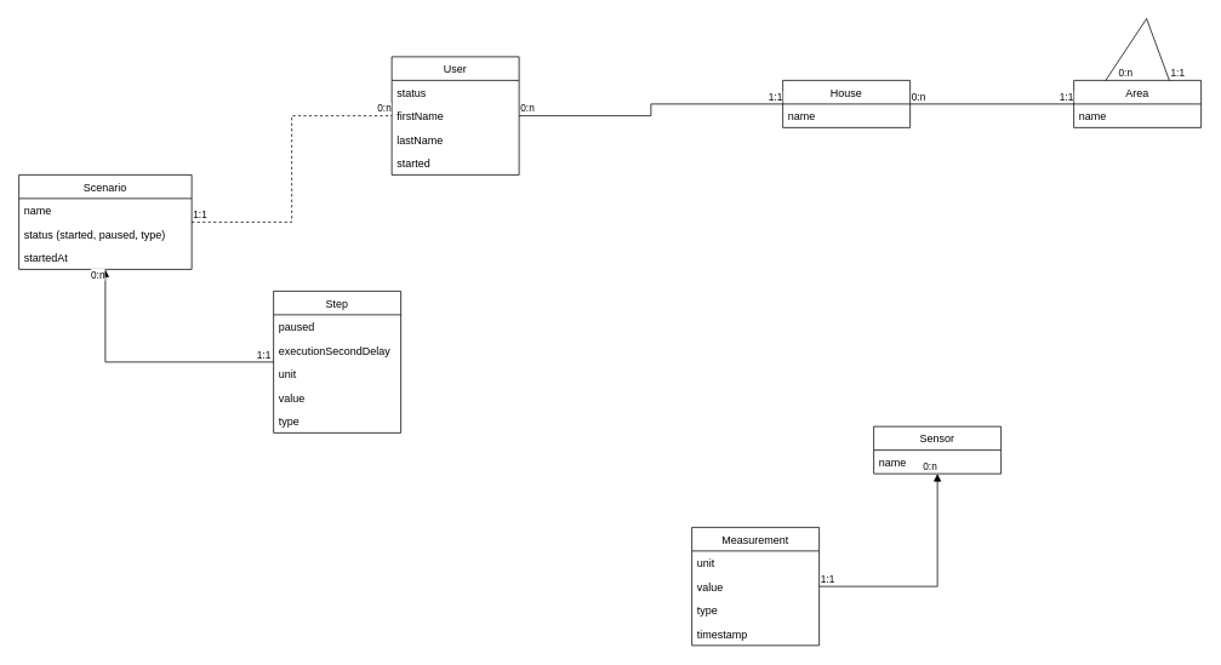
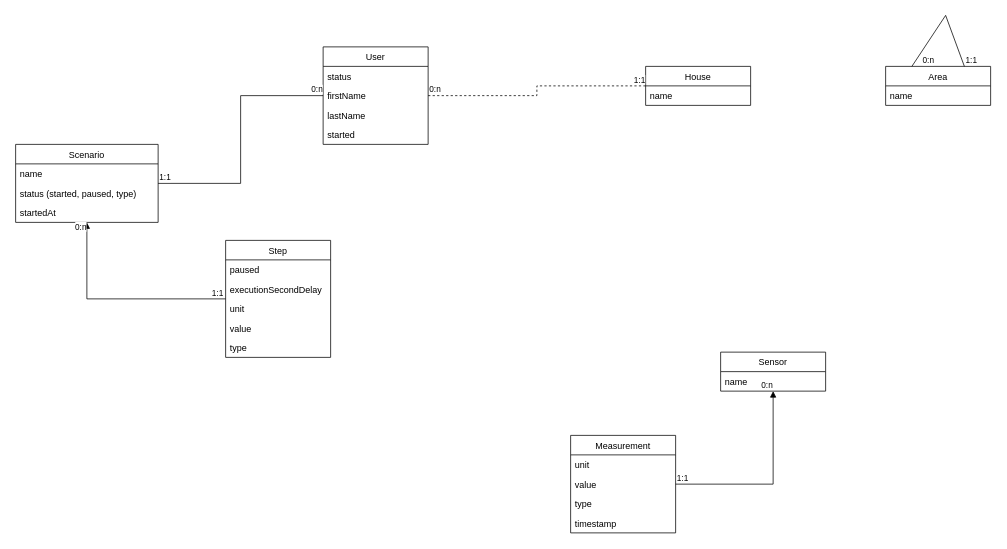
  <mxCell id="0" />
  <mxCell id="1" parent="0" />
  <mxCell id="2" value="User" style="swimlane;fontStyle=0;childLayout=stackLayout;horizontal=1;startSize=26;fillColor=none;horizontalStack=0;resizeParent=1;resizeParentMax=0;resizeLast=0;collapsible=1;marginBottom=0;" parent="1" vertex="1"><mxGeometry x="430" y="62" width="140" height="130" as="geometry" /></mxCell>
  <mxCell id="3" value="status" style="text;strokeColor=none;fillColor=none;align=left;verticalAlign=top;spacingLeft=4;spacingRight=4;overflow=hidden;rotatable=0;points=[[0,0.5],[1,0.5]];portConstraint=eastwest;" parent="2" vertex="1"><mxGeometry y="26" width="140" height="26" as="geometry" /></mxCell>
  <mxCell id="4" value="firstName" style="text;strokeColor=none;fillColor=none;align=left;verticalAlign=top;spacingLeft=4;spacingRight=4;overflow=hidden;rotatable=0;points=[[0,0.5],[1,0.5]];portConstraint=eastwest;" parent="2" vertex="1"><mxGeometry y="52" width="140" height="26" as="geometry" /></mxCell>
  <mxCell id="5" value="lastName" style="text;strokeColor=none;fillColor=none;align=left;verticalAlign=top;spacingLeft=4;spacingRight=4;overflow=hidden;rotatable=0;points=[[0,0.5],[1,0.5]];portConstraint=eastwest;" parent="2" vertex="1"><mxGeometry y="78" width="140" height="26" as="geometry" /></mxCell>
  <mxCell id="6" value="started" style="text;strokeColor=none;fillColor=none;align=left;verticalAlign=top;spacingLeft=4;spacingRight=4;overflow=hidden;rotatable=0;points=[[0,0.5],[1,0.5]];portConstraint=eastwest;" parent="2" vertex="1"><mxGeometry y="104" width="140" height="26" as="geometry" /></mxCell>
  <mxCell id="7" value="Measurement" style="swimlane;fontStyle=0;childLayout=stackLayout;horizontal=1;startSize=26;fillColor=none;horizontalStack=0;resizeParent=1;resizeParentMax=0;resizeLast=0;collapsible=1;marginBottom=0;" parent="1" vertex="1"><mxGeometry x="760" y="580" width="140" height="130" as="geometry" /></mxCell>
  <mxCell id="8" value="unit" style="text;strokeColor=none;fillColor=none;align=left;verticalAlign=top;spacingLeft=4;spacingRight=4;overflow=hidden;rotatable=0;points=[[0,0.5],[1,0.5]];portConstraint=eastwest;" parent="7" vertex="1"><mxGeometry y="26" width="140" height="26" as="geometry" /></mxCell>
  <mxCell id="9" value="value" style="text;strokeColor=none;fillColor=none;align=left;verticalAlign=top;spacingLeft=4;spacingRight=4;overflow=hidden;rotatable=0;points=[[0,0.5],[1,0.5]];portConstraint=eastwest;" parent="7" vertex="1"><mxGeometry y="52" width="140" height="26" as="geometry" /></mxCell>
  <mxCell id="10" value="type" style="text;strokeColor=none;fillColor=none;align=left;verticalAlign=top;spacingLeft=4;spacingRight=4;overflow=hidden;rotatable=0;points=[[0,0.5],[1,0.5]];portConstraint=eastwest;" parent="7" vertex="1"><mxGeometry y="78" width="140" height="26" as="geometry" /></mxCell>
  <mxCell id="11" value="timestamp" style="text;strokeColor=none;fillColor=none;align=left;verticalAlign=top;spacingLeft=4;spacingRight=4;overflow=hidden;rotatable=0;points=[[0,0.5],[1,0.5]];portConstraint=eastwest;" parent="7" vertex="1"><mxGeometry y="104" width="140" height="26" as="geometry" /></mxCell>
  <mxCell id="12" value="Area" style="swimlane;fontStyle=0;childLayout=stackLayout;horizontal=1;startSize=26;fillColor=none;horizontalStack=0;resizeParent=1;resizeParentMax=0;resizeLast=0;collapsible=1;marginBottom=0;" parent="1" vertex="1"><mxGeometry x="1180" y="88" width="140" height="52" as="geometry" /></mxCell>
  <mxCell id="13" value="name" style="text;strokeColor=none;fillColor=none;align=left;verticalAlign=top;spacingLeft=4;spacingRight=4;overflow=hidden;rotatable=0;points=[[0,0.5],[1,0.5]];portConstraint=eastwest;" parent="12" vertex="1"><mxGeometry y="26" width="140" height="26" as="geometry" /></mxCell>
  <mxCell id="14" value="Sensor" style="swimlane;fontStyle=0;childLayout=stackLayout;horizontal=1;startSize=26;fillColor=none;horizontalStack=0;resizeParent=1;resizeParentMax=0;resizeLast=0;collapsible=1;marginBottom=0;" parent="1" vertex="1"><mxGeometry x="960" y="469" width="140" height="52" as="geometry" /></mxCell>
  <mxCell id="15" value="name" style="text;strokeColor=none;fillColor=none;align=left;verticalAlign=top;spacingLeft=4;spacingRight=4;overflow=hidden;rotatable=0;points=[[0,0.5],[1,0.5]];portConstraint=eastwest;" parent="14" vertex="1"><mxGeometry y="26" width="140" height="26" as="geometry" /></mxCell>
  <mxCell id="16" value="House" style="swimlane;fontStyle=0;childLayout=stackLayout;horizontal=1;startSize=26;fillColor=none;horizontalStack=0;resizeParent=1;resizeParentMax=0;resizeLast=0;collapsible=1;marginBottom=0;" parent="1" vertex="1"><mxGeometry x="860" y="88" width="140" height="52" as="geometry" /></mxCell>
  <mxCell id="17" value="name" style="text;strokeColor=none;fillColor=none;align=left;verticalAlign=top;spacingLeft=4;spacingRight=4;overflow=hidden;rotatable=0;points=[[0,0.5],[1,0.5]];portConstraint=eastwest;" parent="16" vertex="1"><mxGeometry y="26" width="140" height="26" as="geometry" /></mxCell>
- <mxCell id="18" value="" style="endArrow=none;html=1;edgeStyle=orthogonalEdgeStyle;rounded=0;" parent="1" source="2" target="16" edge="1"><mxGeometry relative="1" as="geometry"><mxPoint x="650" y="150" as="sourcePoint" /><mxPoint x="810" y="150" as="targetPoint" /></mxGeometry></mxCell>
+ <mxCell id="18" value="" style="endArrow=none;html=1;edgeStyle=orthogonalEdgeStyle;rounded=0;dashed=1;" parent="1" source="2" target="16" edge="1"><mxGeometry relative="1" as="geometry"><mxPoint x="650" y="150" as="sourcePoint" /><mxPoint x="810" y="150" as="targetPoint" /></mxGeometry></mxCell>
  <mxCell id="19" value="0:n" style="edgeLabel;resizable=0;html=1;align=left;verticalAlign=bottom;" parent="18" connectable="0" vertex="1"><mxGeometry x="-1" relative="1" as="geometry" /></mxCell>
  <mxCell id="20" value="1:1" style="edgeLabel;resizable=0;html=1;align=right;verticalAlign=bottom;" parent="18" connectable="0" vertex="1"><mxGeometry x="1" relative="1" as="geometry" /></mxCell>
- <mxCell id="21" value="" style="endArrow=none;html=1;edgeStyle=orthogonalEdgeStyle;rounded=0;" parent="1" source="16" target="12" edge="1"><mxGeometry relative="1" as="geometry"><mxPoint x="1080" y="140" as="sourcePoint" /><mxPoint x="1240" y="140" as="targetPoint" /></mxGeometry></mxCell>
- <mxCell id="22" value="0:n" style="edgeLabel;resizable=0;html=1;align=left;verticalAlign=bottom;" parent="21" connectable="0" vertex="1"><mxGeometry x="-1" relative="1" as="geometry" /></mxCell>
- <mxCell id="23" value="1:1" style="edgeLabel;resizable=0;html=1;align=right;verticalAlign=bottom;" parent="21" connectable="0" vertex="1"><mxGeometry x="1" relative="1" as="geometry" /></mxCell>
  <mxCell id="24" value="" style="endArrow=block;html=1;edgeStyle=orthogonalEdgeStyle;rounded=0;" parent="1" source="7" target="14" edge="1"><mxGeometry relative="1" as="geometry"><mxPoint x="800" y="450" as="sourcePoint" /><mxPoint x="960" y="450" as="targetPoint" /></mxGeometry></mxCell>
  <mxCell id="25" value="1:1" style="edgeLabel;resizable=0;html=1;align=left;verticalAlign=bottom;" parent="24" connectable="0" vertex="1"><mxGeometry x="-1" relative="1" as="geometry" /></mxCell>
  <mxCell id="26" value="0:n" style="edgeLabel;resizable=0;html=1;align=right;verticalAlign=bottom;" parent="24" connectable="0" vertex="1"><mxGeometry x="1" relative="1" as="geometry" /></mxCell>
  <mxCell id="27" value="" style="endArrow=none;html=1;edgeStyle=orthogonalEdgeStyle;rounded=0;entryX=0.25;entryY=0;entryDx=0;entryDy=0;exitX=0.75;exitY=0;exitDx=0;exitDy=0;" parent="1" source="12" target="12" edge="1"><mxGeometry relative="1" as="geometry"><mxPoint x="1300" y="190" as="sourcePoint" /><mxPoint x="1330" y="150" as="targetPoint" /><Array as="points"><mxPoint x="1260" y="20" /></Array></mxGeometry></mxCell>
  <mxCell id="28" value="1:1" style="edgeLabel;resizable=0;html=1;align=left;verticalAlign=bottom;" parent="27" connectable="0" vertex="1"><mxGeometry x="-1" relative="1" as="geometry" /></mxCell>
  <mxCell id="29" value="0:n" style="edgeLabel;resizable=0;html=1;align=right;verticalAlign=bottom;" parent="27" connectable="0" vertex="1"><mxGeometry x="1" relative="1" as="geometry"><mxPoint x="30" as="offset" /></mxGeometry></mxCell>
  <mxCell id="30" value="Scenario" style="swimlane;fontStyle=0;childLayout=stackLayout;horizontal=1;startSize=26;fillColor=none;horizontalStack=0;resizeParent=1;resizeParentMax=0;resizeLast=0;collapsible=1;marginBottom=0;" parent="1" vertex="1"><mxGeometry x="20" y="192" width="190" height="104" as="geometry" /></mxCell>
  <mxCell id="31" value="name" style="text;strokeColor=none;fillColor=none;align=left;verticalAlign=top;spacingLeft=4;spacingRight=4;overflow=hidden;rotatable=0;points=[[0,0.5],[1,0.5]];portConstraint=eastwest;" parent="30" vertex="1"><mxGeometry y="26" width="190" height="26" as="geometry" /></mxCell>
  <mxCell id="32" value="status (started, paused, type)" style="text;strokeColor=none;fillColor=none;align=left;verticalAlign=top;spacingLeft=4;spacingRight=4;overflow=hidden;rotatable=0;points=[[0,0.5],[1,0.5]];portConstraint=eastwest;" parent="30" vertex="1"><mxGeometry y="52" width="190" height="26" as="geometry" /></mxCell>
  <mxCell id="33" value="startedAt" style="text;strokeColor=none;fillColor=none;align=left;verticalAlign=top;spacingLeft=4;spacingRight=4;overflow=hidden;rotatable=0;points=[[0,0.5],[1,0.5]];portConstraint=eastwest;" vertex="1" parent="30"><mxGeometry y="78" width="190" height="26" as="geometry" /></mxCell>
  <mxCell id="34" value="Step" style="swimlane;fontStyle=0;childLayout=stackLayout;horizontal=1;startSize=26;fillColor=none;horizontalStack=0;resizeParent=1;resizeParentMax=0;resizeLast=0;collapsible=1;marginBottom=0;" parent="1" vertex="1"><mxGeometry x="300" y="320" width="140" height="156" as="geometry" /></mxCell>
  <mxCell id="35" value="paused" style="text;strokeColor=none;fillColor=none;align=left;verticalAlign=top;spacingLeft=4;spacingRight=4;overflow=hidden;rotatable=0;points=[[0,0.5],[1,0.5]];portConstraint=eastwest;" parent="34" vertex="1"><mxGeometry y="26" width="140" height="26" as="geometry" /></mxCell>
  <mxCell id="36" value="executionSecondDelay" style="text;strokeColor=none;fillColor=none;align=left;verticalAlign=top;spacingLeft=4;spacingRight=4;overflow=hidden;rotatable=0;points=[[0,0.5],[1,0.5]];portConstraint=eastwest;" parent="34" vertex="1"><mxGeometry y="52" width="140" height="26" as="geometry" /></mxCell>
  <mxCell id="37" value="unit" style="text;strokeColor=none;fillColor=none;align=left;verticalAlign=top;spacingLeft=4;spacingRight=4;overflow=hidden;rotatable=0;points=[[0,0.5],[1,0.5]];portConstraint=eastwest;" parent="34" vertex="1"><mxGeometry y="78" width="140" height="26" as="geometry" /></mxCell>
  <mxCell id="38" value="value" style="text;strokeColor=none;fillColor=none;align=left;verticalAlign=top;spacingLeft=4;spacingRight=4;overflow=hidden;rotatable=0;points=[[0,0.5],[1,0.5]];portConstraint=eastwest;" parent="34" vertex="1"><mxGeometry y="104" width="140" height="26" as="geometry" /></mxCell>
  <mxCell id="39" value="type" style="text;strokeColor=none;fillColor=none;align=left;verticalAlign=top;spacingLeft=4;spacingRight=4;overflow=hidden;rotatable=0;points=[[0,0.5],[1,0.5]];portConstraint=eastwest;" parent="34" vertex="1"><mxGeometry y="130" width="140" height="26" as="geometry" /></mxCell>
  <mxCell id="40" value="" style="endArrow=block;html=1;edgeStyle=orthogonalEdgeStyle;rounded=0;" parent="1" source="34" target="30" edge="1"><mxGeometry relative="1" as="geometry"><mxPoint x="110" y="334" as="sourcePoint" /><mxPoint x="350" y="290" as="targetPoint" /></mxGeometry></mxCell>
  <mxCell id="41" value="1:1" style="edgeLabel;resizable=0;html=1;align=left;verticalAlign=bottom;" parent="40" connectable="0" vertex="1"><mxGeometry x="-1" relative="1" as="geometry"><mxPoint x="-20" as="offset" /></mxGeometry></mxCell>
  <mxCell id="42" value="0:n" style="edgeLabel;resizable=0;html=1;align=right;verticalAlign=bottom;" parent="40" connectable="0" vertex="1"><mxGeometry x="1" relative="1" as="geometry"><mxPoint y="14" as="offset" /></mxGeometry></mxCell>
- <mxCell id="43" value="" style="endArrow=none;html=1;edgeStyle=orthogonalEdgeStyle;rounded=0;dashed=1;" parent="1" source="30" target="2" edge="1"><mxGeometry relative="1" as="geometry"><mxPoint x="395" y="500" as="sourcePoint" /><mxPoint x="202.5" y="440" as="targetPoint" /></mxGeometry></mxCell>
+ <mxCell id="43" value="" style="endArrow=none;html=1;edgeStyle=orthogonalEdgeStyle;rounded=0;" parent="1" source="30" target="2" edge="1"><mxGeometry relative="1" as="geometry"><mxPoint x="395" y="500" as="sourcePoint" /><mxPoint x="202.5" y="440" as="targetPoint" /></mxGeometry></mxCell>
  <mxCell id="44" value="1:1" style="edgeLabel;resizable=0;html=1;align=left;verticalAlign=bottom;" parent="43" connectable="0" vertex="1"><mxGeometry x="-1" relative="1" as="geometry" /></mxCell>
  <mxCell id="45" value="0:n" style="edgeLabel;resizable=0;html=1;align=right;verticalAlign=bottom;" parent="43" connectable="0" vertex="1"><mxGeometry x="1" relative="1" as="geometry" /></mxCell>
